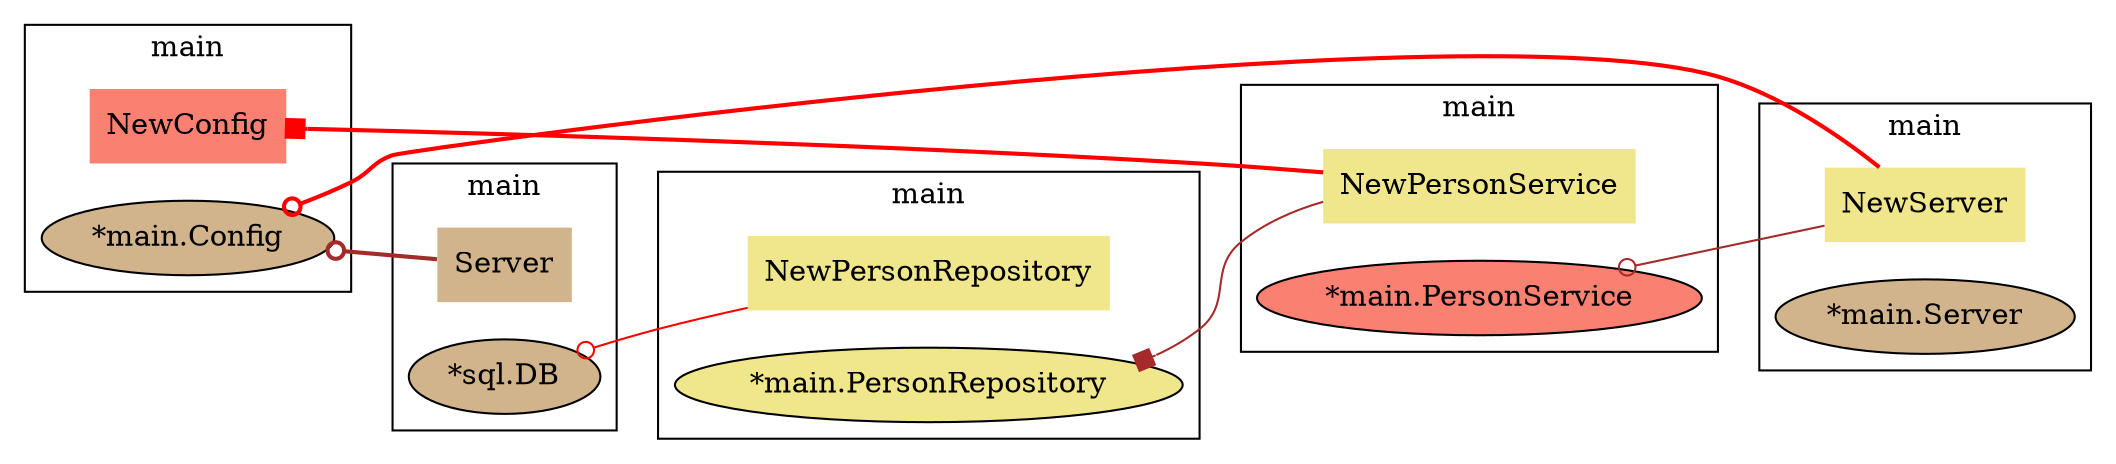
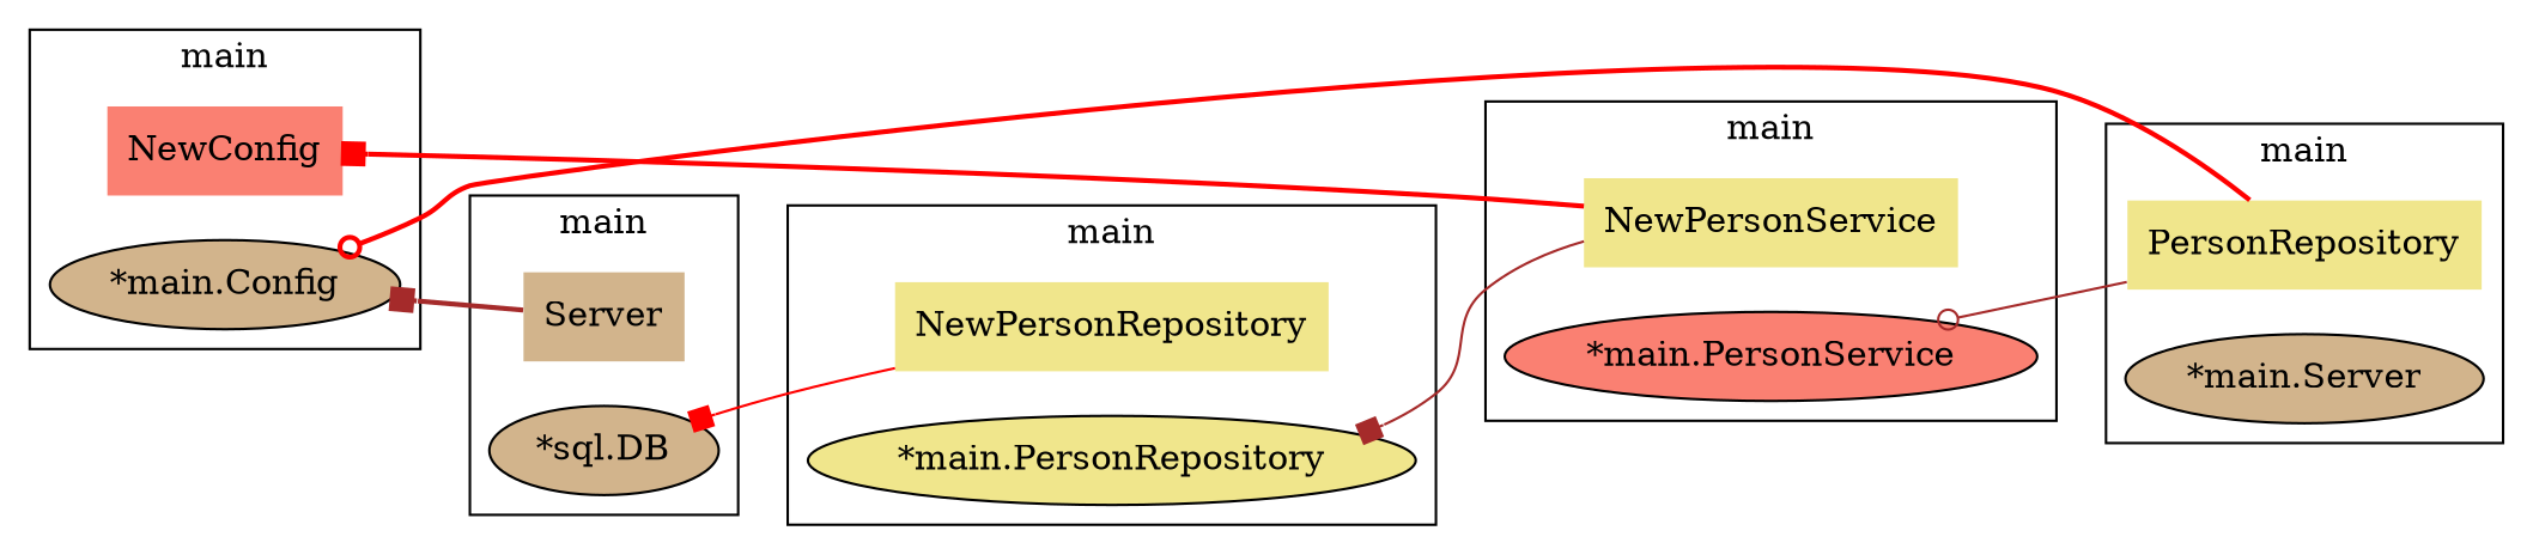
  digraph {
    compound=true
    rankdir=RL
    node [fillcolor=tan style=filled]
    edge [arrowhead=box color=brown style=bold]
    n1 [label=Server shape=plaintext]
    n2 [label="*sql.DB"]
    n3 [fillcolor=salmon label=NewConfig shape=plaintext]
    n4 [label="*main.Config"]
    n5 [fillcolor=khaki label=NewPersonRepository shape=plaintext]
    n6 [fillcolor=khaki label="*main.PersonRepository"]
    n7 [fillcolor=khaki label=NewPersonService shape=plaintext]
    n8 [fillcolor=salmon label="*main.PersonService"]
-   n9 [fillcolor=khaki label=NewServer shape=plaintext]
+   n9 [fillcolor=khaki label=PersonRepository shape=plaintext]
    n10 [label="*main.Server"]
    subgraph cluster_1 {
      label=main
      n1
      n2
    }
    subgraph cluster_2 {
      label=main
      n3
      n4
    }
    subgraph cluster_3 {
      label=main
      n5
      n6
    }
    subgraph cluster_4 {
      label=main
      n7
      n8
    }
    subgraph cluster_5 {
      label=main
      n9
      n10
    }
-   n1 -> n4 [arrowhead=odot]
-   n5 -> n2 [arrowhead=odot color=red style=solid]
+   n1 -> n4
+   n5 -> n2 [color=red style=solid]
    n7 -> n3 [color=red]
    n7 -> n6 [style=solid]
    n9 -> n4 [arrowhead=odot color=red]
    n9 -> n8 [arrowhead=odot style=solid]
  }
